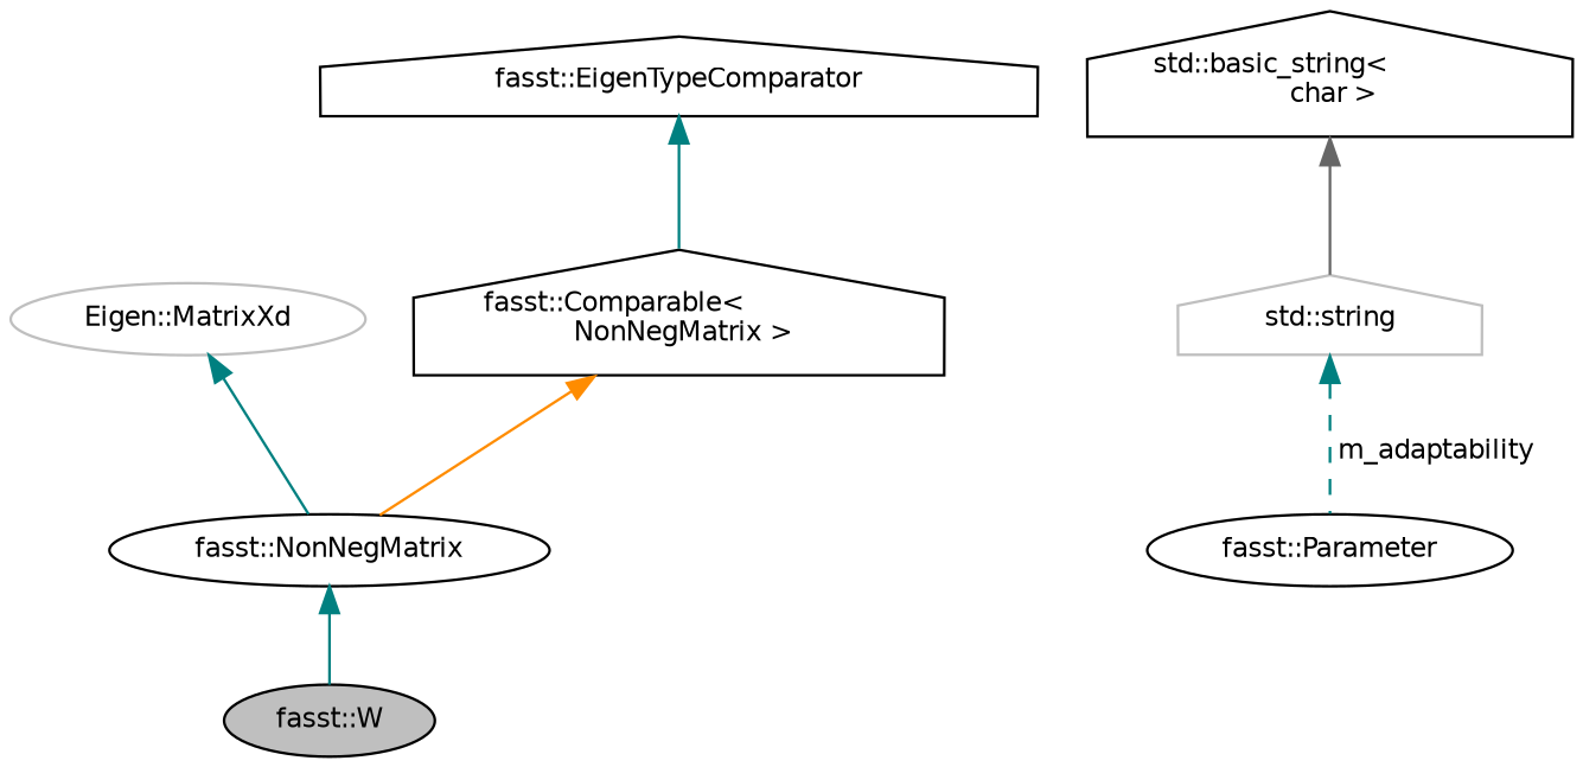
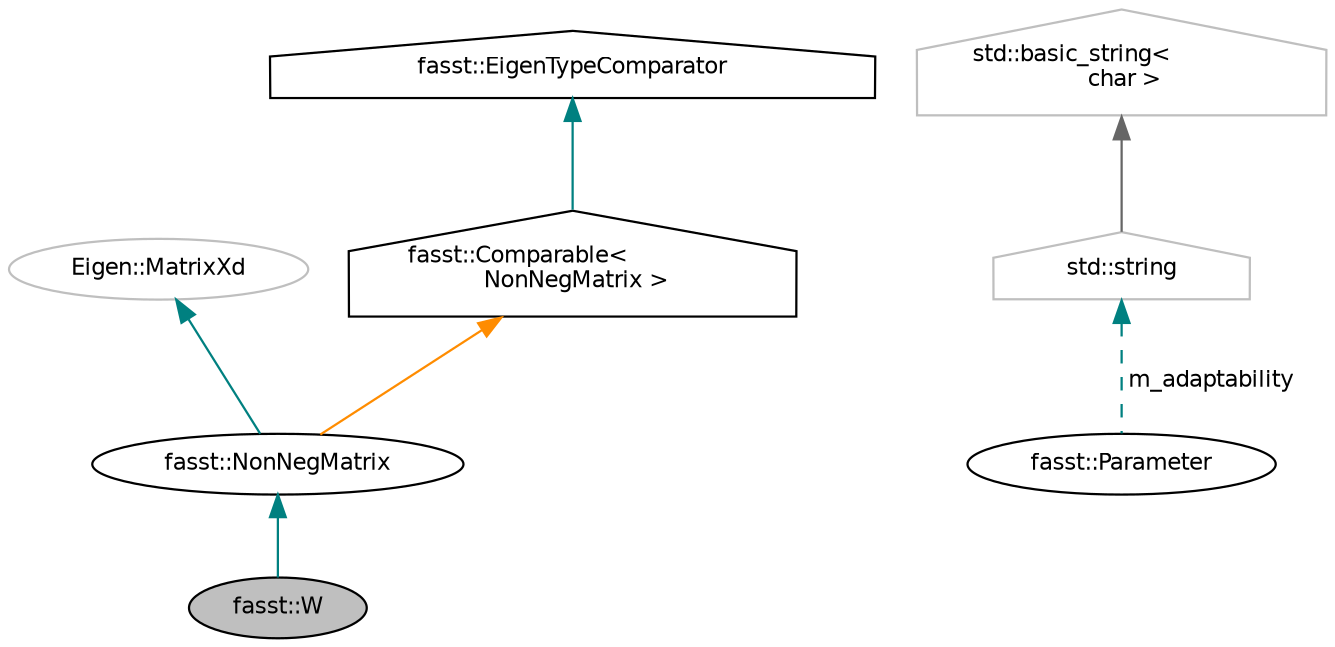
  digraph {
    node [color=black fillcolor=white fontname=Helvetica fontsize=10 shape=ellipse style=filled]
    edge [color=teal dir=back fontname=Helvetica fontsize=10 labelfontname=Helvetica labelfontsize=10 style=solid]
    n1 [fillcolor=grey75 fontcolor=black height=0.2 label="fasst::W" width=0.4]
    n2 [height=0.2 label="fasst::NonNegMatrix" width=0.4]
    n3 [height=0.2 label="fasst::Parameter" width=0.4]
    n4 [color=grey75 height=0.2 label="std::string" shape=house width=0.4]
-   n5 [height=0.2 label="std::basic_string\<\l char \>" shape=house width=0.4]
+   n5 [color=grey75 height=0.2 label="std::basic_string\<\l char \>" shape=house width=0.4]
    n6 [color=grey75 height=0.2 label="Eigen::MatrixXd" width=0.4]
    n7 [height=0.2 label="fasst::Comparable\<\l NonNegMatrix \>" shape=house width=0.4]
    n8 [height=0.2 label="fasst::EigenTypeComparator" shape=house width=0.4]
    n2 -> n1
    n4 -> n3 [label=" m_adaptability" style=dashed]
    n5 -> n4 [color=gray40]
    n6 -> n2
    n7 -> n2 [color=darkorange]
    n8 -> n7
  }
